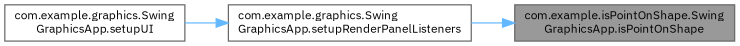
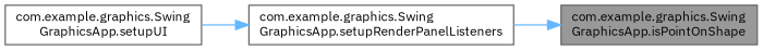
  digraph {
    fontname="IBM Plex Sans"
    rankdir=RL
    node [color=grey40 fillcolor=white fontname="IBM Plex Sans" fontsize=10 shape=box style=filled]
    edge [color=steelblue1 dir=back fontname="IBM Plex Sans" fontsize=10 labelfontname=Helvetica labelfontsize=10 style=solid]
-   n1 [color=gray40 fillcolor=grey60 fontcolor=black height=0.2 label="com.example.isPointOnShape.Swing\lGraphicsApp.isPointOnShape" width=0.4]
+   n1 [color=gray40 fillcolor=grey60 fontcolor=black height=0.2 label="com.example.graphics.Swing\lGraphicsApp.isPointOnShape" width=0.4]
    n2 [height=0.2 label="com.example.graphics.Swing\lGraphicsApp.setupRenderPanelListeners" width=0.4]
    n3 [height=0.2 label="com.example.graphics.Swing\lGraphicsApp.setupUI" width=0.4]
    n1 -> n2
    n2 -> n3
  }
